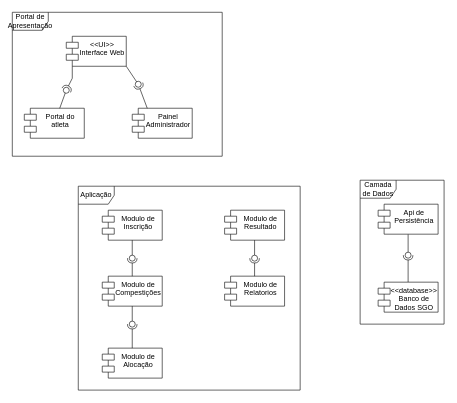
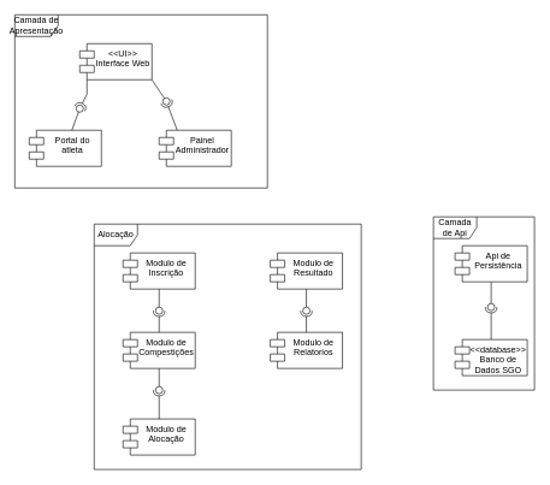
  <mxCell id="0" />
  <mxCell id="1" parent="0" />
  <mxCell id="2" value="&amp;lt;&amp;lt;UI&amp;gt;&amp;gt;&lt;br&gt;Interface Web" style="shape=module;align=left;spacingLeft=20;align=center;verticalAlign=top;whiteSpace=wrap;html=1;" vertex="1" parent="1"><mxGeometry x="110" y="60" width="100" height="50" as="geometry" /></mxCell>
  <mxCell id="3" value="Portal do atleta" style="shape=module;align=left;spacingLeft=20;align=center;verticalAlign=top;whiteSpace=wrap;html=1;" vertex="1" parent="1"><mxGeometry x="40" y="180" width="100" height="50" as="geometry" /></mxCell>
  <mxCell id="4" value="Painel Administrador" style="shape=module;align=left;spacingLeft=20;align=center;verticalAlign=top;whiteSpace=wrap;html=1;" vertex="1" parent="1"><mxGeometry x="220" y="180" width="100" height="50" as="geometry" /></mxCell>
  <mxCell id="5" value="" style="rounded=0;orthogonalLoop=1;jettySize=auto;html=1;endArrow=halfCircle;endFill=0;endSize=6;strokeWidth=1;sketch=0;exitX=0;exitY=1;exitDx=10;exitDy=0;exitPerimeter=0;" edge="1" parent="1" source="2"><mxGeometry relative="1" as="geometry"><mxPoint x="340" y="285" as="sourcePoint" /><mxPoint x="110" y="150" as="targetPoint" /><Array as="points"><mxPoint x="120" y="130" /></Array></mxGeometry></mxCell>
  <mxCell id="6" value="" style="rounded=0;orthogonalLoop=1;jettySize=auto;html=1;endArrow=oval;endFill=0;sketch=0;sourcePerimeterSpacing=0;targetPerimeterSpacing=0;endSize=10;" edge="1" parent="1" source="3"><mxGeometry relative="1" as="geometry"><mxPoint x="300" y="285" as="sourcePoint" /><mxPoint x="110" y="150" as="targetPoint" /></mxGeometry></mxCell>
  <mxCell id="7" value="" style="ellipse;whiteSpace=wrap;html=1;align=center;aspect=fixed;fillColor=none;strokeColor=none;resizable=0;perimeter=centerPerimeter;rotatable=0;allowArrows=0;points=[];outlineConnect=1;" vertex="1" parent="1"><mxGeometry x="315" y="280" width="10" height="10" as="geometry" /></mxCell>
  <mxCell id="8" value="" style="rounded=0;orthogonalLoop=1;jettySize=auto;html=1;endArrow=halfCircle;endFill=0;endSize=6;strokeWidth=1;sketch=0;exitX=0.25;exitY=0;exitDx=0;exitDy=0;" edge="1" parent="1" source="4"><mxGeometry relative="1" as="geometry"><mxPoint x="240" y="170" as="sourcePoint" /><mxPoint x="230" y="140" as="targetPoint" /></mxGeometry></mxCell>
  <mxCell id="9" value="" style="rounded=0;orthogonalLoop=1;jettySize=auto;html=1;endArrow=oval;endFill=0;sketch=0;sourcePerimeterSpacing=0;targetPerimeterSpacing=0;endSize=10;exitX=1;exitY=1;exitDx=0;exitDy=0;" edge="1" parent="1" source="2"><mxGeometry relative="1" as="geometry"><mxPoint x="300" y="285" as="sourcePoint" /><mxPoint x="230" y="140" as="targetPoint" /></mxGeometry></mxCell>
  <mxCell id="10" value="" style="ellipse;whiteSpace=wrap;html=1;align=center;aspect=fixed;fillColor=none;strokeColor=none;resizable=0;perimeter=centerPerimeter;rotatable=0;allowArrows=0;points=[];outlineConnect=1;" vertex="1" parent="1"><mxGeometry x="315" y="280" width="10" height="10" as="geometry" /></mxCell>
  <mxCell id="11" value="Modulo de Resultado" style="shape=module;align=left;spacingLeft=20;align=center;verticalAlign=top;whiteSpace=wrap;html=1;" vertex="1" parent="1"><mxGeometry x="374" y="350" width="100" height="50" as="geometry" /></mxCell>
  <mxCell id="12" value="Modulo de Inscrição" style="shape=module;align=left;spacingLeft=20;align=center;verticalAlign=top;whiteSpace=wrap;html=1;" vertex="1" parent="1"><mxGeometry x="170" y="350" width="100" height="50" as="geometry" /></mxCell>
  <mxCell id="13" value="Modulo de Compestições" style="shape=module;align=left;spacingLeft=20;align=center;verticalAlign=top;whiteSpace=wrap;html=1;" vertex="1" parent="1"><mxGeometry x="170" y="460" width="100" height="50" as="geometry" /></mxCell>
  <mxCell id="14" value="Modulo de Relatorios" style="shape=module;align=left;spacingLeft=20;align=center;verticalAlign=top;whiteSpace=wrap;html=1;" vertex="1" parent="1"><mxGeometry x="374" y="460" width="100" height="50" as="geometry" /></mxCell>
  <mxCell id="15" value="Modulo de Alocação" style="shape=module;align=left;spacingLeft=20;align=center;verticalAlign=top;whiteSpace=wrap;html=1;" vertex="1" parent="1"><mxGeometry x="170" y="580" width="100" height="50" as="geometry" /></mxCell>
  <mxCell id="16" value="" style="rounded=0;orthogonalLoop=1;jettySize=auto;html=1;endArrow=halfCircle;endFill=0;endSize=6;strokeWidth=1;sketch=0;exitX=0.5;exitY=0;exitDx=0;exitDy=0;" edge="1" parent="1" source="15"><mxGeometry relative="1" as="geometry"><mxPoint x="340" y="385" as="sourcePoint" /><mxPoint x="220" y="540" as="targetPoint" /></mxGeometry></mxCell>
  <mxCell id="17" value="" style="rounded=0;orthogonalLoop=1;jettySize=auto;html=1;endArrow=oval;endFill=0;sketch=0;sourcePerimeterSpacing=0;targetPerimeterSpacing=0;endSize=10;exitX=0.5;exitY=1;exitDx=0;exitDy=0;" edge="1" parent="1" source="13"><mxGeometry relative="1" as="geometry"><mxPoint x="300" y="385" as="sourcePoint" /><mxPoint x="220" y="540" as="targetPoint" /></mxGeometry></mxCell>
  <mxCell id="18" value="" style="ellipse;whiteSpace=wrap;html=1;align=center;aspect=fixed;fillColor=none;strokeColor=none;resizable=0;perimeter=centerPerimeter;rotatable=0;allowArrows=0;points=[];outlineConnect=1;" vertex="1" parent="1"><mxGeometry x="315" y="380" width="10" height="10" as="geometry" /></mxCell>
  <mxCell id="19" value="" style="rounded=0;orthogonalLoop=1;jettySize=auto;html=1;endArrow=halfCircle;endFill=0;endSize=6;strokeWidth=1;sketch=0;exitX=0.5;exitY=0;exitDx=0;exitDy=0;" edge="1" parent="1" source="13"><mxGeometry relative="1" as="geometry"><mxPoint x="340" y="385" as="sourcePoint" /><mxPoint x="220" y="430" as="targetPoint" /></mxGeometry></mxCell>
  <mxCell id="20" value="" style="rounded=0;orthogonalLoop=1;jettySize=auto;html=1;endArrow=oval;endFill=0;sketch=0;sourcePerimeterSpacing=0;targetPerimeterSpacing=0;endSize=10;exitX=0.5;exitY=1;exitDx=0;exitDy=0;" edge="1" parent="1" source="12"><mxGeometry relative="1" as="geometry"><mxPoint x="300" y="385" as="sourcePoint" /><mxPoint x="220" y="430" as="targetPoint" /></mxGeometry></mxCell>
  <mxCell id="21" value="" style="ellipse;whiteSpace=wrap;html=1;align=center;aspect=fixed;fillColor=none;strokeColor=none;resizable=0;perimeter=centerPerimeter;rotatable=0;allowArrows=0;points=[];outlineConnect=1;" vertex="1" parent="1"><mxGeometry x="315" y="380" width="10" height="10" as="geometry" /></mxCell>
  <mxCell id="22" value="" style="rounded=0;orthogonalLoop=1;jettySize=auto;html=1;endArrow=halfCircle;endFill=0;endSize=6;strokeWidth=1;sketch=0;exitX=0.5;exitY=0;exitDx=0;exitDy=0;" edge="1" parent="1" source="14"><mxGeometry relative="1" as="geometry"><mxPoint x="340" y="385" as="sourcePoint" /><mxPoint x="424" y="430" as="targetPoint" /></mxGeometry></mxCell>
  <mxCell id="23" value="" style="rounded=0;orthogonalLoop=1;jettySize=auto;html=1;endArrow=oval;endFill=0;sketch=0;sourcePerimeterSpacing=0;targetPerimeterSpacing=0;endSize=10;exitX=0.5;exitY=1;exitDx=0;exitDy=0;" edge="1" parent="1" source="11"><mxGeometry relative="1" as="geometry"><mxPoint x="300" y="385" as="sourcePoint" /><mxPoint x="424" y="430" as="targetPoint" /></mxGeometry></mxCell>
  <mxCell id="24" value="" style="ellipse;whiteSpace=wrap;html=1;align=center;aspect=fixed;fillColor=none;strokeColor=none;resizable=0;perimeter=centerPerimeter;rotatable=0;allowArrows=0;points=[];outlineConnect=1;" vertex="1" parent="1"><mxGeometry x="315" y="380" width="10" height="10" as="geometry" /></mxCell>
  <mxCell id="25" value="" style="rounded=0;orthogonalLoop=1;jettySize=auto;html=1;endArrow=halfCircle;endFill=0;endSize=6;strokeWidth=1;sketch=0;exitX=0.5;exitY=0;exitDx=0;exitDy=0;" edge="1" parent="1" source="29"><mxGeometry relative="1" as="geometry"><mxPoint x="710" y="425" as="sourcePoint" /><mxPoint x="680" y="425" as="targetPoint" /></mxGeometry></mxCell>
  <mxCell id="26" value="" style="rounded=0;orthogonalLoop=1;jettySize=auto;html=1;endArrow=oval;endFill=0;sketch=0;sourcePerimeterSpacing=0;targetPerimeterSpacing=0;endSize=10;exitX=0.5;exitY=1;exitDx=0;exitDy=0;" edge="1" target="27" parent="1" source="28"><mxGeometry relative="1" as="geometry"><mxPoint x="670" y="425" as="sourcePoint" /></mxGeometry></mxCell>
  <mxCell id="27" value="" style="ellipse;whiteSpace=wrap;html=1;align=center;aspect=fixed;fillColor=none;strokeColor=none;resizable=0;perimeter=centerPerimeter;rotatable=0;allowArrows=0;points=[];outlineConnect=1;" vertex="1" parent="1"><mxGeometry x="675" y="420" width="10" height="10" as="geometry" /></mxCell>
  <mxCell id="28" value="Api de Persistência" style="shape=module;align=left;spacingLeft=20;align=center;verticalAlign=top;whiteSpace=wrap;html=1;" vertex="1" parent="1"><mxGeometry x="630" y="340" width="100" height="50" as="geometry" /></mxCell>
  <mxCell id="29" value="&amp;lt;&amp;lt;database&amp;gt;&amp;gt;&lt;div&gt;Banco de Dados SGO&lt;/div&gt;" style="shape=module;align=left;spacingLeft=20;align=center;verticalAlign=top;whiteSpace=wrap;html=1;" vertex="1" parent="1"><mxGeometry x="630" y="470" width="100" height="50" as="geometry" /></mxCell>
- <mxCell id="30" value="Camada de Dados" style="shape=umlFrame;whiteSpace=wrap;html=1;pointerEvents=0;" vertex="1" parent="1"><mxGeometry x="600" y="300" width="140" height="240" as="geometry" /></mxCell>
- <mxCell id="31" value="Aplicação" style="shape=umlFrame;whiteSpace=wrap;html=1;pointerEvents=0;" vertex="1" parent="1"><mxGeometry x="130" y="310" width="370" height="340" as="geometry" /></mxCell>
- <mxCell id="32" value="Portal de Apresentação" style="shape=umlFrame;whiteSpace=wrap;html=1;pointerEvents=0;" vertex="1" parent="1"><mxGeometry x="20" y="20" width="350" height="240" as="geometry" /></mxCell>
+ <mxCell id="30" value="Camada de Api" style="shape=umlFrame;whiteSpace=wrap;html=1;pointerEvents=0;" vertex="1" parent="1"><mxGeometry x="600" y="300" width="140" height="240" as="geometry" /></mxCell>
+ <mxCell id="31" value="Alocação" style="shape=umlFrame;whiteSpace=wrap;html=1;pointerEvents=0;" vertex="1" parent="1"><mxGeometry x="130" y="310" width="370" height="340" as="geometry" /></mxCell>
+ <mxCell id="32" value="Camada de Apresentação" style="shape=umlFrame;whiteSpace=wrap;html=1;pointerEvents=0;" vertex="1" parent="1"><mxGeometry x="20" y="20" width="350" height="240" as="geometry" /></mxCell>
